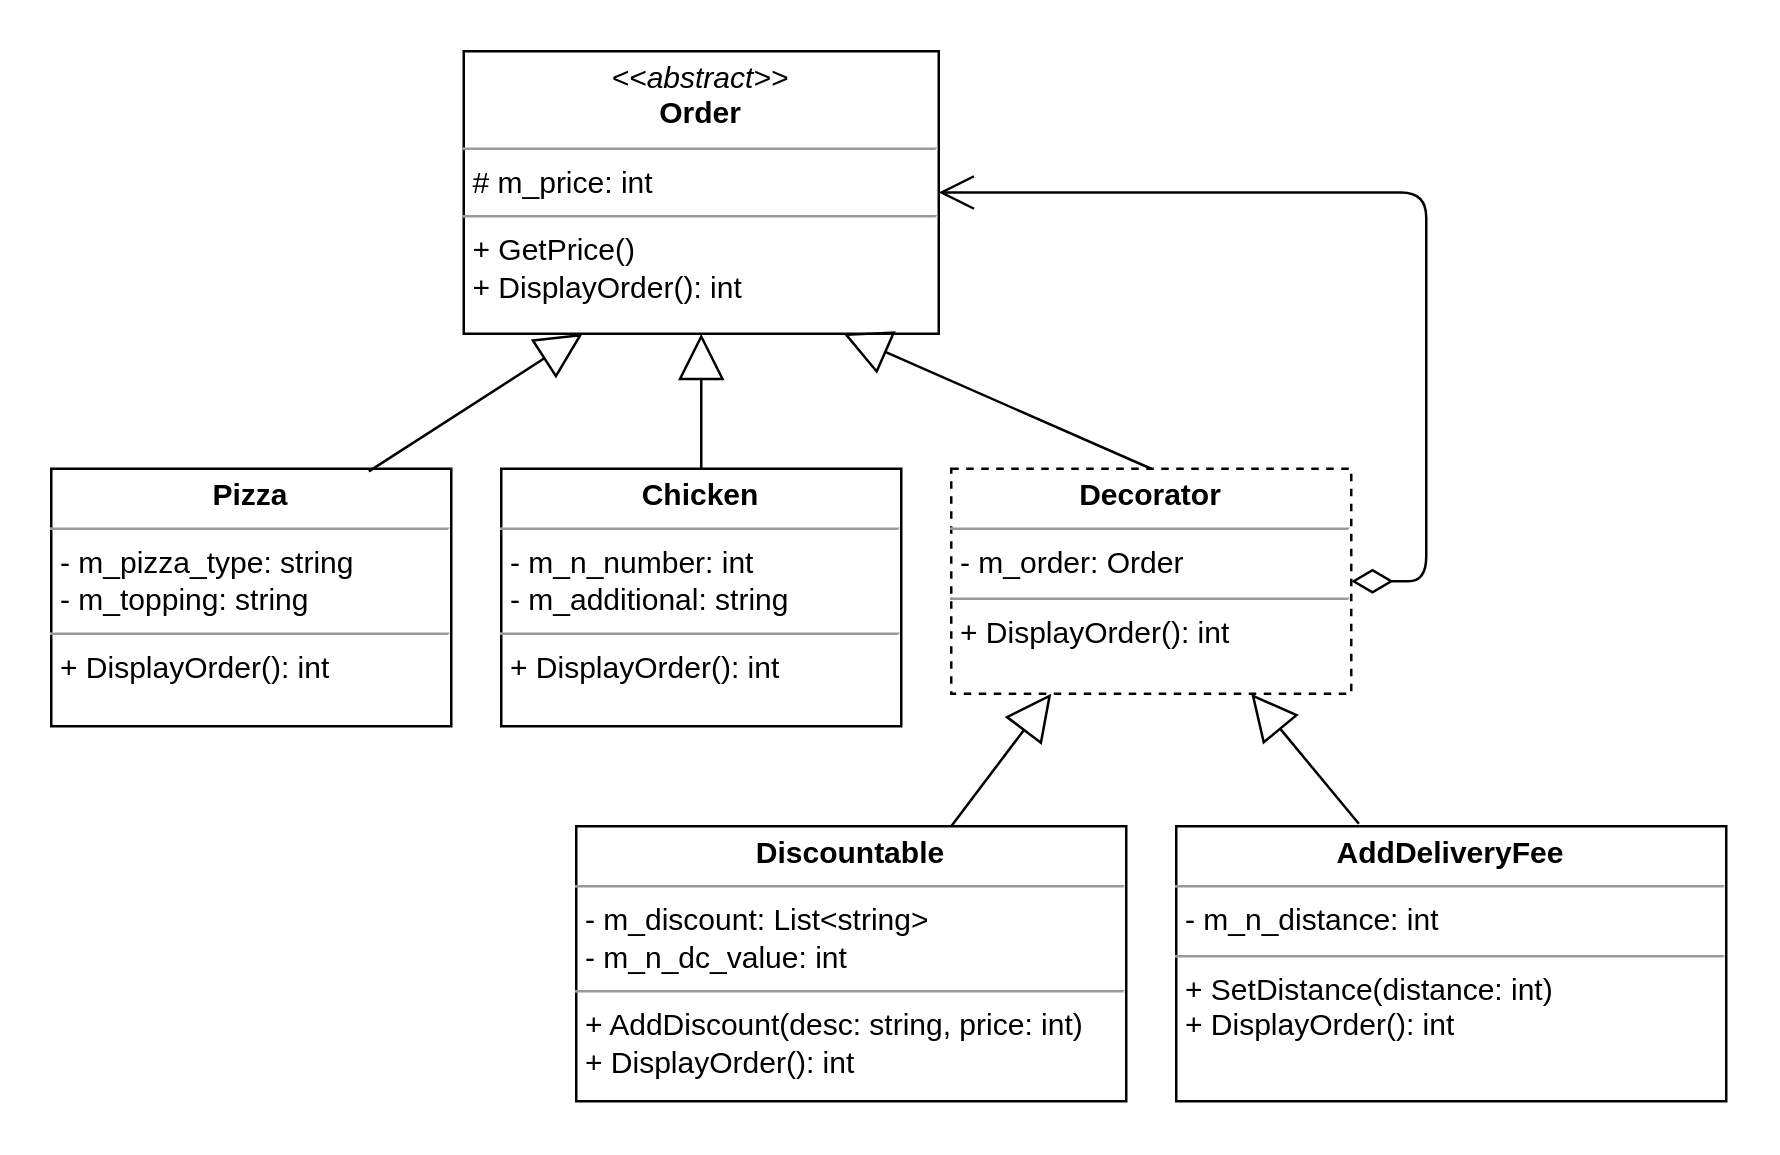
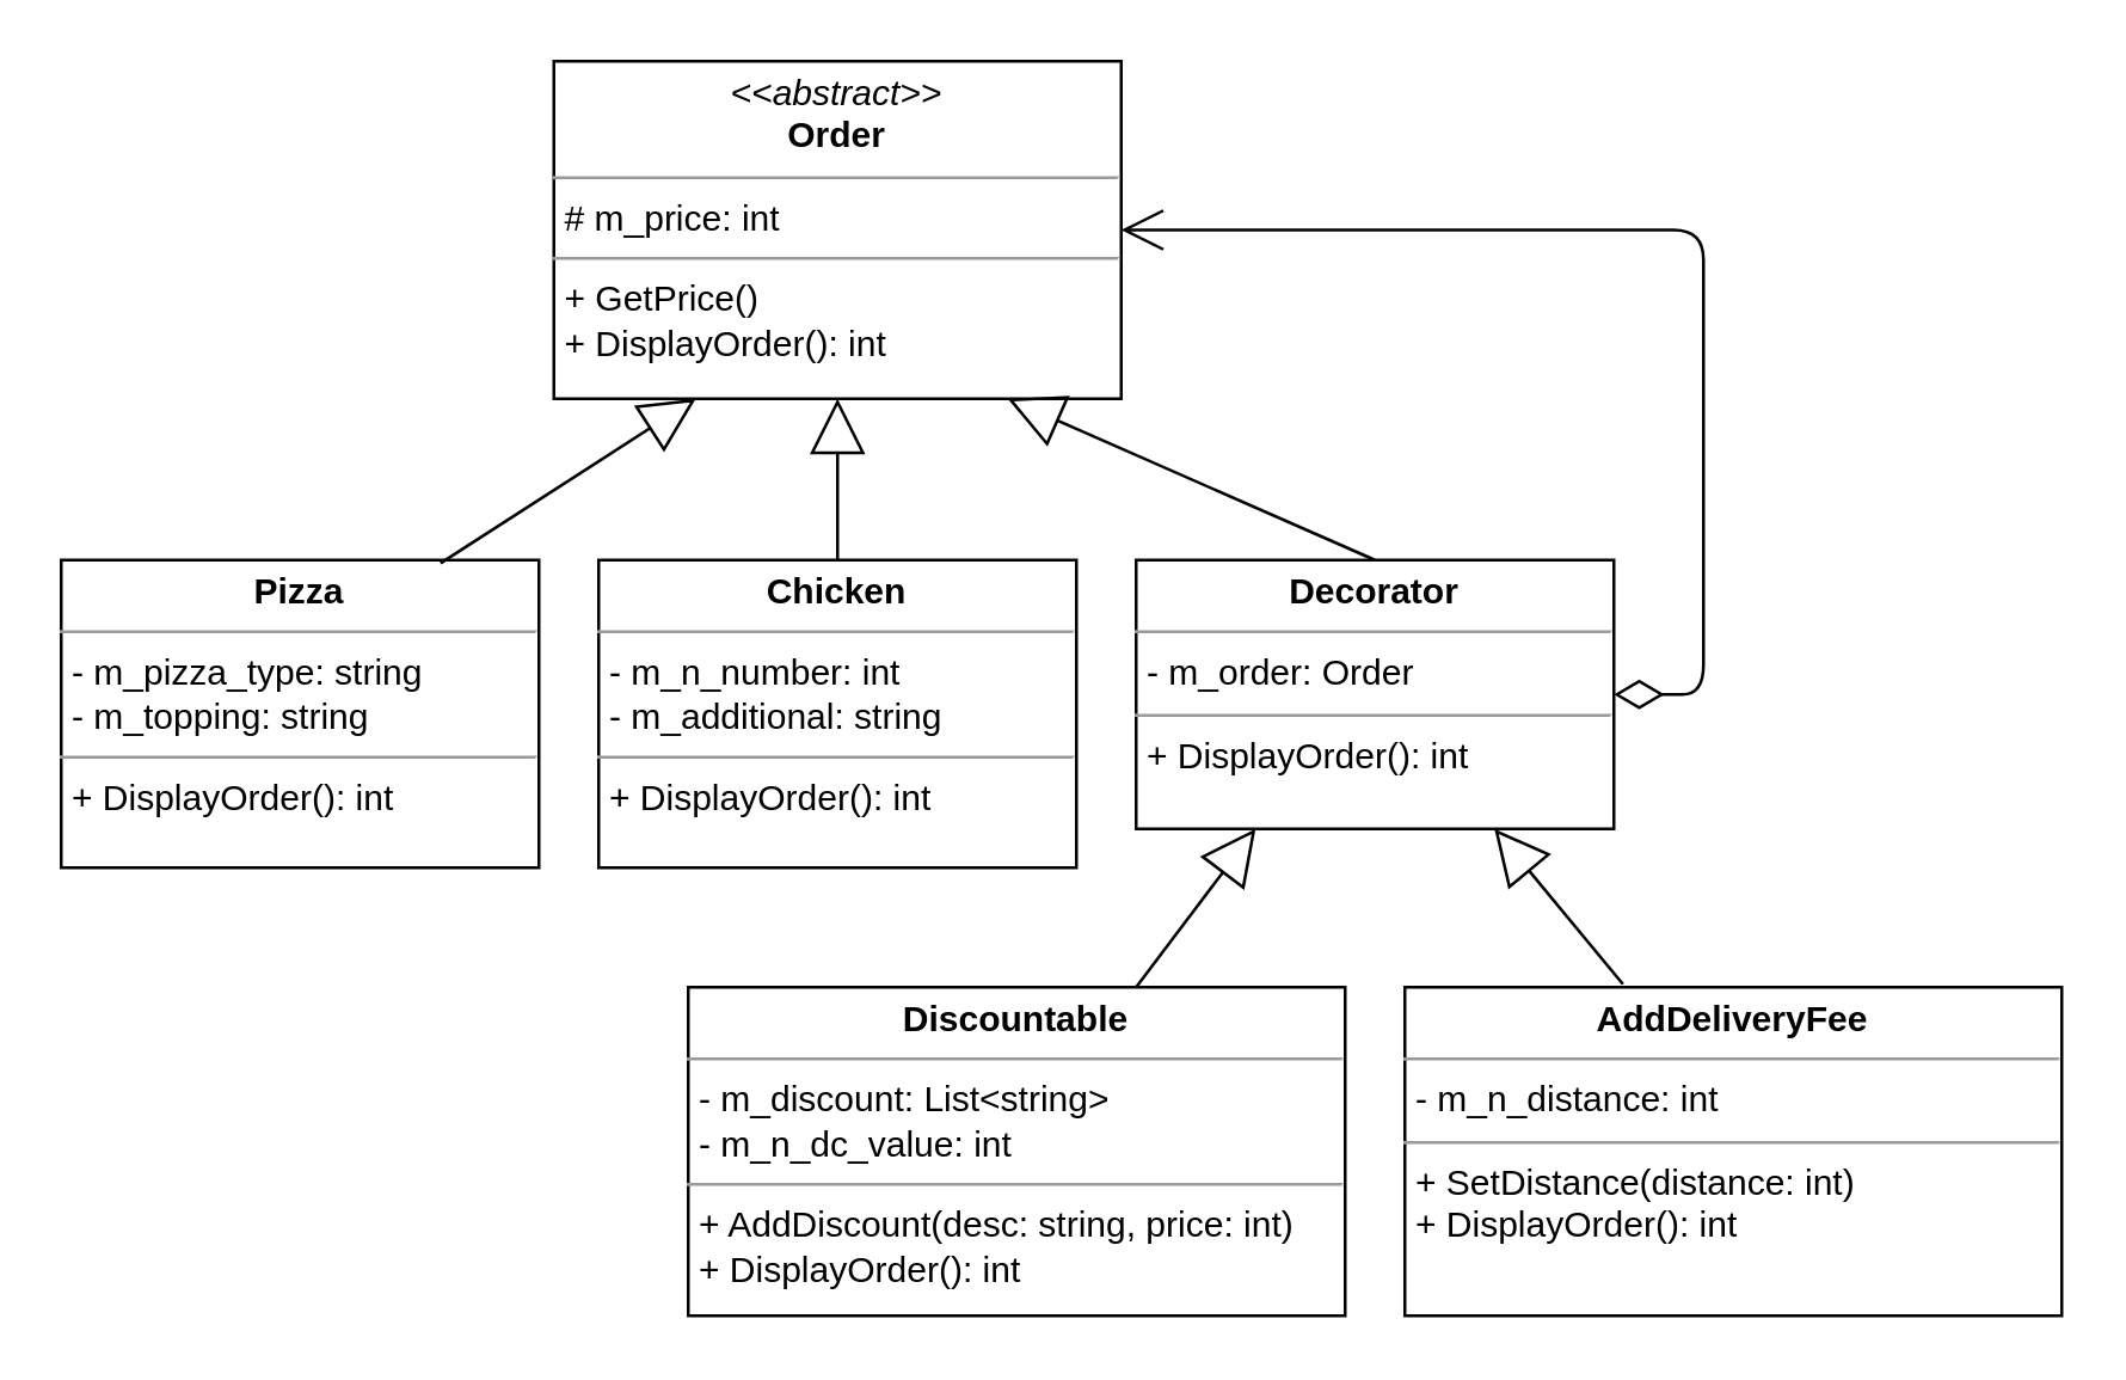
  <mxCell id="0" />
  <mxCell id="1" parent="0" />
  <mxCell id="2" value="&lt;p style=&quot;margin: 0px ; margin-top: 4px ; text-align: center&quot;&gt;&lt;i&gt;&amp;lt;&amp;lt;abstract&amp;gt;&amp;gt;&lt;/i&gt;&lt;br&gt;&lt;b&gt;Order&lt;/b&gt;&lt;/p&gt;&lt;hr size=&quot;1&quot;&gt;&lt;p style=&quot;margin: 0px ; margin-left: 4px&quot;&gt;# m_price: int&lt;/p&gt;&lt;hr size=&quot;1&quot;&gt;&lt;p style=&quot;margin: 0px ; margin-left: 4px&quot;&gt;+ GetPrice()&lt;br&gt;+ DisplayOrder(): int&lt;/p&gt;" style="verticalAlign=top;align=left;overflow=fill;fontSize=12;fontFamily=Helvetica;html=1;rounded=0;shadow=0;comic=0;labelBackgroundColor=none;strokeColor=#000000;strokeWidth=1;fillColor=#ffffff;" parent="1" vertex="1"><mxGeometry x="185" y="20" width="190" height="113" as="geometry" /></mxCell>
  <mxCell id="3" value="&lt;p style=&quot;margin: 0px ; margin-top: 4px ; text-align: center&quot;&gt;&lt;b&gt;Pizza&lt;/b&gt;&lt;/p&gt;&lt;hr size=&quot;1&quot;&gt;&lt;p style=&quot;margin: 0px ; margin-left: 4px&quot;&gt;- m_pizza_type: string&lt;/p&gt;&lt;p style=&quot;margin: 0px ; margin-left: 4px&quot;&gt;- m_topping: string&lt;br&gt;&lt;/p&gt;&lt;hr size=&quot;1&quot;&gt;&lt;p style=&quot;margin: 0px ; margin-left: 4px&quot;&gt;+ DisplayOrder(): int&lt;/p&gt;" style="verticalAlign=top;align=left;overflow=fill;fontSize=12;fontFamily=Helvetica;html=1;rounded=0;shadow=0;comic=0;labelBackgroundColor=none;strokeColor=#000000;strokeWidth=1;fillColor=#ffffff;" vertex="1" parent="1"><mxGeometry x="20" y="187" width="160" height="103" as="geometry" /></mxCell>
  <mxCell id="4" value="&lt;p style=&quot;margin: 0px ; margin-top: 4px ; text-align: center&quot;&gt;&lt;b&gt;Chicken&lt;/b&gt;&lt;/p&gt;&lt;hr size=&quot;1&quot;&gt;&lt;p style=&quot;margin: 0px ; margin-left: 4px&quot;&gt;- m_n_number: int&lt;/p&gt;&lt;p style=&quot;margin: 0px ; margin-left: 4px&quot;&gt;- m_additional: string&lt;br&gt;&lt;/p&gt;&lt;hr size=&quot;1&quot;&gt;&lt;p style=&quot;margin: 0px ; margin-left: 4px&quot;&gt;+ DisplayOrder(): int&lt;/p&gt;" style="verticalAlign=top;align=left;overflow=fill;fontSize=12;fontFamily=Helvetica;html=1;rounded=0;shadow=0;comic=0;labelBackgroundColor=none;strokeColor=#000000;strokeWidth=1;fillColor=#ffffff;" vertex="1" parent="1"><mxGeometry x="200" y="187" width="160" height="103" as="geometry" /></mxCell>
- <mxCell id="5" value="&lt;p style=&quot;margin: 0px ; margin-top: 4px ; text-align: center&quot;&gt;&lt;b&gt;Decorator&lt;/b&gt;&lt;/p&gt;&lt;hr size=&quot;1&quot;&gt;&lt;p style=&quot;margin: 0px ; margin-left: 4px&quot;&gt;- m_order: Order&lt;/p&gt;&lt;hr size=&quot;1&quot;&gt;&lt;p style=&quot;margin: 0px ; margin-left: 4px&quot;&gt;+ DisplayOrder(): int&lt;/p&gt;" style="verticalAlign=top;align=left;overflow=fill;fontSize=12;fontFamily=Helvetica;html=1;rounded=0;shadow=0;comic=0;labelBackgroundColor=none;strokeColor=#000000;strokeWidth=1;fillColor=#ffffff;dashed=1;" vertex="1" parent="1"><mxGeometry x="380" y="187" width="160" height="90" as="geometry" /></mxCell>
+ <mxCell id="5" value="&lt;p style=&quot;margin: 0px ; margin-top: 4px ; text-align: center&quot;&gt;&lt;b&gt;Decorator&lt;/b&gt;&lt;/p&gt;&lt;hr size=&quot;1&quot;&gt;&lt;p style=&quot;margin: 0px ; margin-left: 4px&quot;&gt;- m_order: Order&lt;/p&gt;&lt;hr size=&quot;1&quot;&gt;&lt;p style=&quot;margin: 0px ; margin-left: 4px&quot;&gt;+ DisplayOrder(): int&lt;/p&gt;" style="verticalAlign=top;align=left;overflow=fill;fontSize=12;fontFamily=Helvetica;html=1;rounded=0;shadow=0;comic=0;labelBackgroundColor=none;strokeColor=#000000;strokeWidth=1;fillColor=#ffffff;" vertex="1" parent="1"><mxGeometry x="380" y="187" width="160" height="90" as="geometry" /></mxCell>
  <mxCell id="6" value="&lt;p style=&quot;margin: 0px ; margin-top: 4px ; text-align: center&quot;&gt;&lt;b&gt;Discountable&lt;/b&gt;&lt;/p&gt;&lt;hr size=&quot;1&quot;&gt;&lt;p style=&quot;margin: 0px ; margin-left: 4px&quot;&gt;- m_discount: List&amp;lt;string&amp;gt;&lt;/p&gt;&lt;p style=&quot;margin: 0px ; margin-left: 4px&quot;&gt;- m_n_dc_value: int&lt;/p&gt;&lt;hr size=&quot;1&quot;&gt;&lt;p style=&quot;margin: 0px ; margin-left: 4px&quot;&gt;+ AddDiscount(desc: string, price: int)&lt;/p&gt;&lt;p style=&quot;margin: 0px ; margin-left: 4px&quot;&gt;+ DisplayOrder(): int&lt;br&gt;&lt;/p&gt;" style="verticalAlign=top;align=left;overflow=fill;fontSize=12;fontFamily=Helvetica;html=1;rounded=0;shadow=0;comic=0;labelBackgroundColor=none;strokeColor=#000000;strokeWidth=1;fillColor=#ffffff;" vertex="1" parent="1"><mxGeometry x="230" y="330" width="220" height="110" as="geometry" /></mxCell>
  <mxCell id="7" value="&lt;p style=&quot;margin: 0px ; margin-top: 4px ; text-align: center&quot;&gt;&lt;b&gt;AddDeliveryFee&lt;/b&gt;&lt;/p&gt;&lt;hr size=&quot;1&quot;&gt;&lt;p style=&quot;margin: 0px ; margin-left: 4px&quot;&gt;&lt;span&gt;- m_n_distance: int&lt;/span&gt;&lt;br&gt;&lt;/p&gt;&lt;hr size=&quot;1&quot;&gt;&lt;p style=&quot;margin: 0px ; margin-left: 4px&quot;&gt;+ SetDistance(distance: int)&lt;/p&gt;&lt;p style=&quot;margin: 0px ; margin-left: 4px&quot;&gt;+ DisplayOrder(): int&lt;br&gt;&lt;/p&gt;" style="verticalAlign=top;align=left;overflow=fill;fontSize=12;fontFamily=Helvetica;html=1;rounded=0;shadow=0;comic=0;labelBackgroundColor=none;strokeColor=#000000;strokeWidth=1;fillColor=#ffffff;" vertex="1" parent="1"><mxGeometry x="470" y="330" width="220" height="110" as="geometry" /></mxCell>
  <mxCell id="8" value="" style="endArrow=block;endSize=16;endFill=0;html=1;entryX=0.25;entryY=1;entryDx=0;entryDy=0;exitX=0.794;exitY=0.01;exitDx=0;exitDy=0;exitPerimeter=0;" edge="1" parent="1" source="3" target="2"><mxGeometry width="160" relative="1" as="geometry"><mxPoint x="110" y="420" as="sourcePoint" /><mxPoint x="270" y="420" as="targetPoint" /><mxPoint as="offset" /></mxGeometry></mxCell>
  <mxCell id="9" value="" style="endArrow=block;endSize=16;endFill=0;html=1;entryX=0.5;entryY=1;entryDx=0;entryDy=0;exitX=0.5;exitY=0;exitDx=0;exitDy=0;" edge="1" parent="1" source="4" target="2"><mxGeometry width="160" relative="1" as="geometry"><mxPoint x="157" y="198" as="sourcePoint" /><mxPoint x="158" y="163" as="targetPoint" /><mxPoint as="offset" /></mxGeometry></mxCell>
  <mxCell id="10" value="" style="endArrow=block;endSize=16;endFill=0;html=1;entryX=0.8;entryY=1;entryDx=0;entryDy=0;exitX=0.5;exitY=0;exitDx=0;exitDy=0;entryPerimeter=0;" edge="1" parent="1" source="5" target="2"><mxGeometry width="160" relative="1" as="geometry"><mxPoint x="157" y="198" as="sourcePoint" /><mxPoint x="243" y="143" as="targetPoint" /><mxPoint as="offset" /></mxGeometry></mxCell>
  <mxCell id="11" value="" style="endArrow=block;endSize=16;endFill=0;html=1;entryX=0.25;entryY=1;entryDx=0;entryDy=0;" edge="1" parent="1" target="5"><mxGeometry width="160" relative="1" as="geometry"><mxPoint x="380" y="330" as="sourcePoint" /><mxPoint x="253" y="153" as="targetPoint" /><mxPoint as="offset" /></mxGeometry></mxCell>
  <mxCell id="12" value="" style="endArrow=block;endSize=16;endFill=0;html=1;entryX=0.75;entryY=1;entryDx=0;entryDy=0;exitX=0.332;exitY=-0.009;exitDx=0;exitDy=0;exitPerimeter=0;" edge="1" parent="1" source="7" target="5"><mxGeometry width="160" relative="1" as="geometry"><mxPoint x="390" y="340" as="sourcePoint" /><mxPoint x="430" y="287" as="targetPoint" /><mxPoint as="offset" /></mxGeometry></mxCell>
  <mxCell id="13" value="" style="endArrow=open;html=1;endSize=12;startArrow=diamondThin;startSize=14;startFill=0;edgeStyle=orthogonalEdgeStyle;align=left;verticalAlign=bottom;entryX=1;entryY=0.5;entryDx=0;entryDy=0;exitX=1;exitY=0.5;exitDx=0;exitDy=0;" edge="1" parent="1" source="5" target="2"><mxGeometry x="-0.842" y="30" relative="1" as="geometry"><mxPoint x="20" y="460" as="sourcePoint" /><mxPoint x="180" y="460" as="targetPoint" /><Array as="points"><mxPoint x="570" y="232" /><mxPoint x="570" y="77" /></Array><mxPoint x="50" y="-22" as="offset" /></mxGeometry></mxCell>
